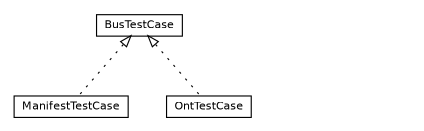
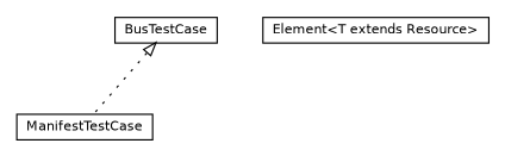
  digraph {
    nodesep=0.25
    ranksep=0.5
    node [fontcolor=black fontname=Helvetica fontsize=10.0 shape=plaintext]
    edge [arrowtail=empty dir=back fontname=Helvetica fontsize=10 headport=p labelfontname=Helvetica labelfontsize=10 tailport=p style=dotted]
    n1 [label=<<table title="org.universAAL.middleware.bus.junit.ManifestTestCase" border="0" cellborder="1" cellspacing="0" cellpadding="2" port="p" href="./ManifestTestCase.html"> 		<tr><td><table border="0" cellspacing="0" cellpadding="1"> <tr><td align="center" balign="center"> ManifestTestCase </td></tr> 		</table></td></tr> 		</table>>]
+   n2 [label=<<table title="org.universAAL.middleware.bus.junit.ManifestTestCase.Element" border="0" cellborder="1" cellspacing="0" cellpadding="2" port="p" href="./ManifestTestCase.Element.html"> 		<tr><td><table border="0" cellspacing="0" cellpadding="1"> <tr><td align="center" balign="center"> Element&lt;T extends Resource&gt; </td></tr> 		</table></td></tr> 		</table>>]
    n3 [label=<<table title="org.universAAL.middleware.bus.junit.BusTestCase" border="0" cellborder="1" cellspacing="0" cellpadding="2" port="p" href="./BusTestCase.html"> 		<tr><td><table border="0" cellspacing="0" cellpadding="1"> <tr><td align="center" balign="center"> BusTestCase </td></tr> 		</table></td></tr> 		</table>>]
-   n4 [label=<<table title="org.universAAL.middleware.bus.junit.OntTestCase" border="0" cellborder="1" cellspacing="0" cellpadding="2" port="p" href="./OntTestCase.html"> 		<tr><td><table border="0" cellspacing="0" cellpadding="1"> <tr><td align="center" balign="center"> OntTestCase </td></tr> 		</table></td></tr> 		</table>>]
    n3 -> n1
-   n3 -> n4
  }
